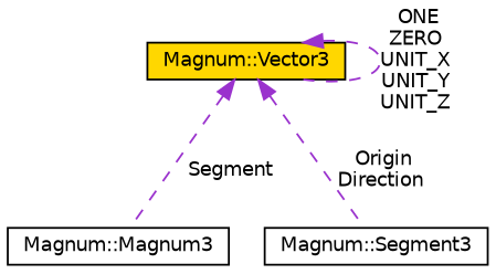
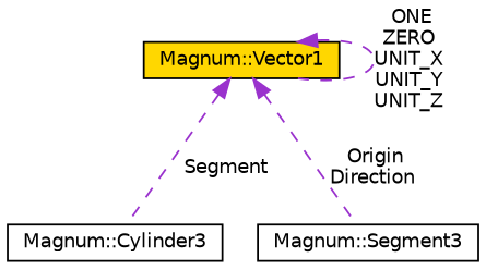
  digraph {
    node [color=black fillcolor=white fontname=Helvetica fontsize=10 shape=record style=filled]
    edge [color=darkorchid3 dir=back fontname=Helvetica fontsize=10 labelfontname=Helvetica labelfontsize=10 style=dashed]
-   n1 [fontcolor=black height=0.2 label="Magnum::Magnum3" width=0.4]
+   n1 [fontcolor=black height=0.2 label="Magnum::Cylinder3" width=0.4]
    n2 [height=0.2 label="Magnum::Segment3" width=0.4]
-   n3 [fillcolor=gold height=0.2 label="Magnum::Vector3" width=0.4]
+   n3 [fillcolor=gold height=0.2 label="Magnum::Vector1" width=0.4]
    n3 -> n1 [label=" Segment"]
    n3 -> n2 [label=" Origin\nDirection"]
    n3 -> n3 [label=" ONE\nZERO\nUNIT_X\nUNIT_Y\nUNIT_Z"]
  }
